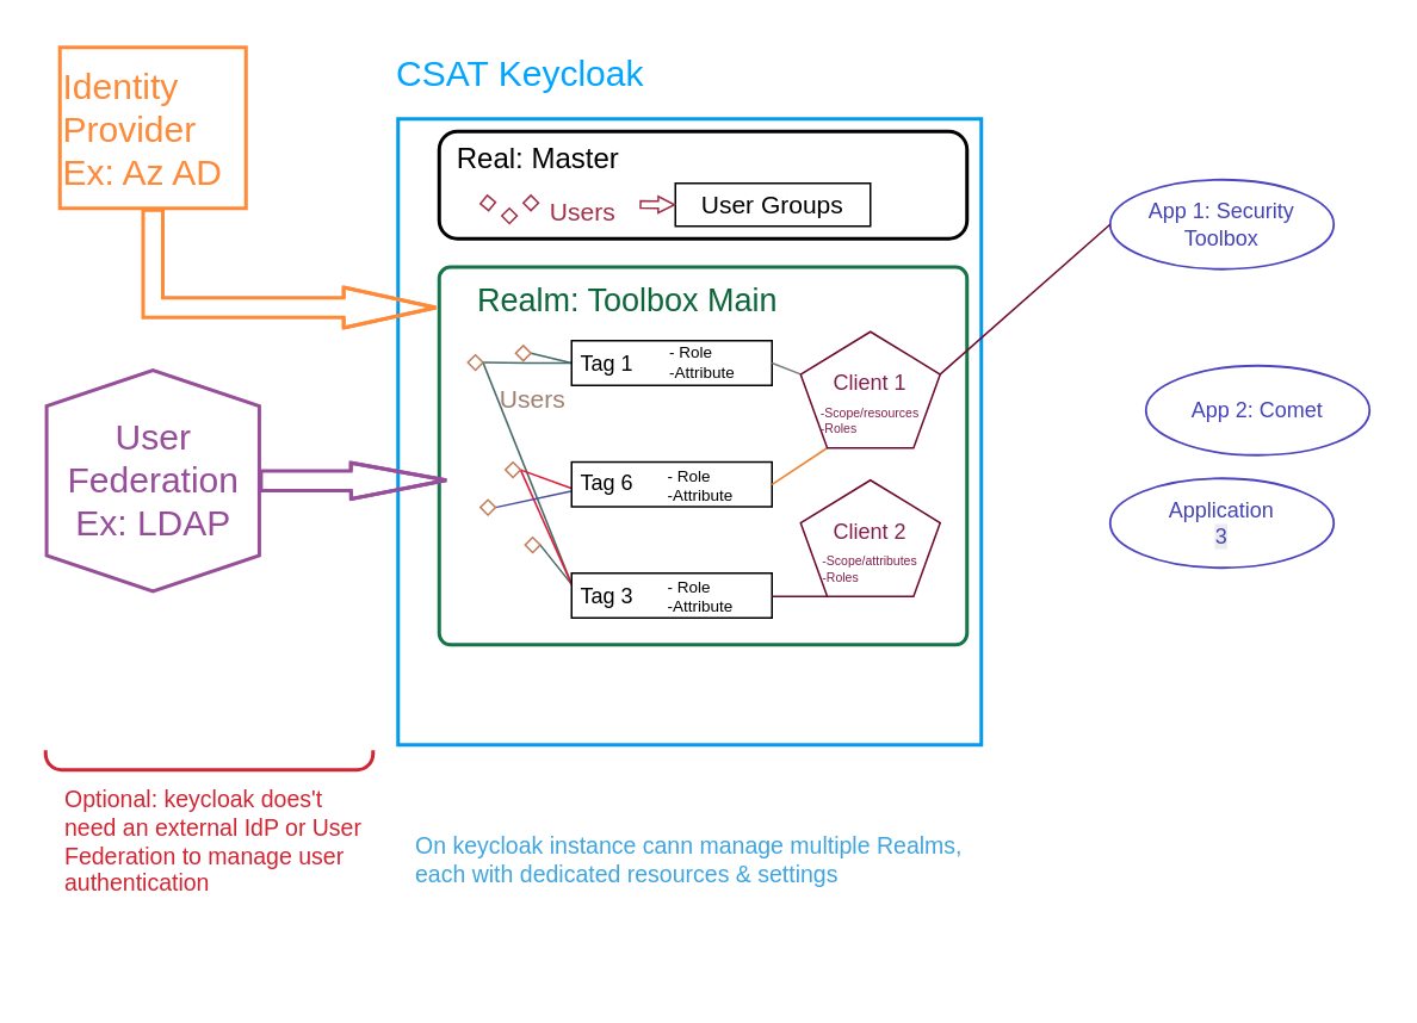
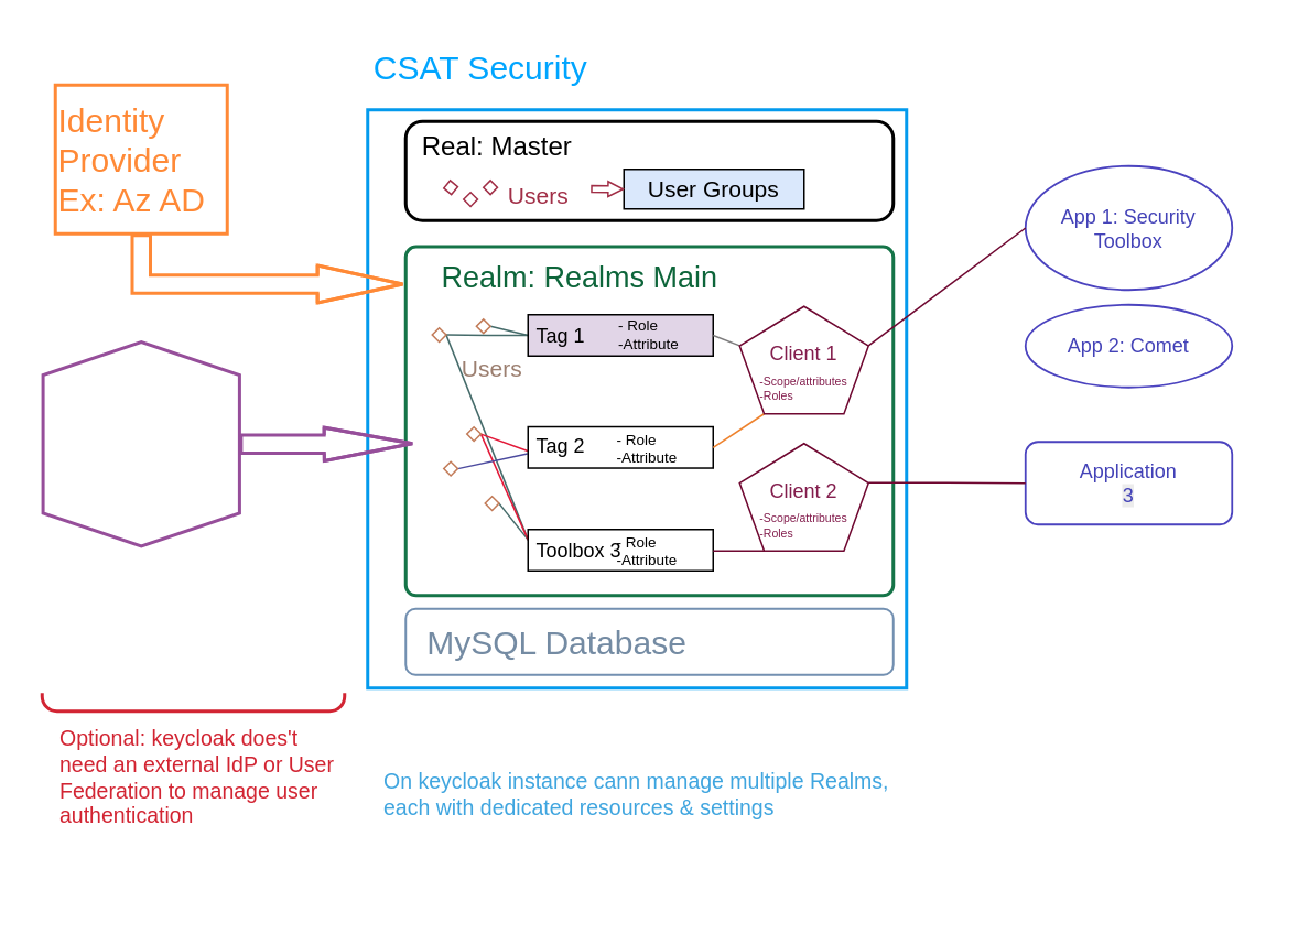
  <mxCell id="0" />
  <mxCell id="1" parent="0" />
  <mxCell id="2" value="" style="rounded=0;whiteSpace=wrap;html=1;strokeColor=none;" parent="1" vertex="1"><mxGeometry x="20" y="20" width="750" height="530" as="geometry" /></mxCell>
- <mxCell id="3" value="App 1: Security Toolbox" style="ellipse;whiteSpace=wrap;html=1;flipV=0;flipH=1;fontColor=light-dark(#4342b7, #ededed);strokeColor=light-dark(#4b43bf, #ededed);strokeWidth=1.2;" parent="1" vertex="1"><mxGeometry x="620" y="100" width="125" height="50" as="geometry" /></mxCell>
- <mxCell id="4" value="App 2: Comet" style="ellipse;whiteSpace=wrap;html=1;flipV=0;flipH=1;fontColor=light-dark(#4342b7, #ededed);strokeColor=light-dark(#4b43bf, #ededed);strokeWidth=1.2;" parent="1" vertex="1"><mxGeometry x="640" y="204" width="125" height="50" as="geometry" /></mxCell>
- <mxCell id="5" value="&lt;span style=&quot;color: rgb(67, 66, 183); font-family: Helvetica; font-size: 12px; font-style: normal; font-variant-ligatures: normal; font-variant-caps: normal; font-weight: 400; letter-spacing: normal; orphans: 2; text-align: center; text-indent: 0px; text-transform: none; widows: 2; word-spacing: 0px; -webkit-text-stroke-width: 0px; white-space: normal; text-decoration-thickness: initial; text-decoration-style: initial; text-decoration-color: initial; float: none; display: inline !important;&quot;&gt;Application&lt;/span&gt;&lt;div&gt;&lt;span style=&quot;color: rgb(67, 66, 183); font-family: Helvetica; font-size: 12px; font-style: normal; font-variant-ligatures: normal; font-variant-caps: normal; font-weight: 400; letter-spacing: normal; orphans: 2; text-align: center; text-indent: 0px; text-transform: none; widows: 2; word-spacing: 0px; -webkit-text-stroke-width: 0px; white-space: normal; background-color: rgb(236, 236, 236); text-decoration-thickness: initial; text-decoration-style: initial; text-decoration-color: initial; float: none; display: inline !important;&quot;&gt;3&lt;/span&gt;&lt;/div&gt;" style="ellipse;whiteSpace=wrap;html=1;flipV=0;flipH=1;fontColor=light-dark(#4342b7, #ededed);strokeColor=light-dark(#4b43bf, #ededed);strokeWidth=1.2;" parent="1" vertex="1"><mxGeometry x="620" y="267" width="125" height="50" as="geometry" /></mxCell>
- <mxCell id="6" value="&lt;font style=&quot;font-size: 20px; color: light-dark(rgb(255, 137, 54), rgb(237, 237, 237));&quot;&gt;Identity&lt;br&gt;Provider&lt;br&gt;Ex: Az AD&lt;/font&gt;" style="rounded=0;whiteSpace=wrap;html=1;align=left;strokeColor=light-dark(#ff8936, #ededed);strokeWidth=2;" parent="1" vertex="1"><mxGeometry x="33" y="26" width="104" height="90" as="geometry" /></mxCell>
+ <mxCell id="3" value="App 1: Security Toolbox" style="ellipse;whiteSpace=wrap;html=1;flipV=0;flipH=1;fontColor=light-dark(#4342b7, #ededed);strokeColor=light-dark(#4b43bf, #ededed);strokeWidth=1.2;" parent="1" vertex="1"><mxGeometry x="620" y="100" width="125" height="75" as="geometry" /></mxCell>
+ <mxCell id="4" value="App 2: Comet" style="ellipse;whiteSpace=wrap;html=1;flipV=0;flipH=1;fontColor=light-dark(#4342b7, #ededed);strokeColor=light-dark(#4b43bf, #ededed);strokeWidth=1.2;" parent="1" vertex="1"><mxGeometry x="620" y="184" width="125" height="50" as="geometry" /></mxCell>
+ <mxCell id="5" value="&lt;span style=&quot;color: rgb(67, 66, 183); font-family: Helvetica; font-size: 12px; font-style: normal; font-variant-ligatures: normal; font-variant-caps: normal; font-weight: 400; letter-spacing: normal; orphans: 2; text-align: center; text-indent: 0px; text-transform: none; widows: 2; word-spacing: 0px; -webkit-text-stroke-width: 0px; white-space: normal; text-decoration-thickness: initial; text-decoration-style: initial; text-decoration-color: initial; float: none; display: inline !important;&quot;&gt;Application&lt;/span&gt;&lt;div&gt;&lt;span style=&quot;color: rgb(67, 66, 183); font-family: Helvetica; font-size: 12px; font-style: normal; font-variant-ligatures: normal; font-variant-caps: normal; font-weight: 400; letter-spacing: normal; orphans: 2; text-align: center; text-indent: 0px; text-transform: none; widows: 2; word-spacing: 0px; -webkit-text-stroke-width: 0px; white-space: normal; background-color: rgb(236, 236, 236); text-decoration-thickness: initial; text-decoration-style: initial; text-decoration-color: initial; float: none; display: inline !important;&quot;&gt;3&lt;/span&gt;&lt;/div&gt;" style="whiteSpace=wrap;html=1;flipV=0;flipH=1;fontColor=light-dark(#4342b7, #ededed);strokeColor=light-dark(#4b43bf, #ededed);strokeWidth=1.2;rounded=1;" parent="1" vertex="1"><mxGeometry x="620" y="267" width="125" height="50" as="geometry" /></mxCell>
+ <mxCell id="6" value="&lt;font style=&quot;font-size: 20px; color: light-dark(rgb(255, 137, 54), rgb(237, 237, 237));&quot;&gt;Identity&lt;br&gt;Provider&lt;br&gt;Ex: Az AD&lt;/font&gt;" style="rounded=0;whiteSpace=wrap;html=1;align=left;strokeColor=light-dark(#ff8936, #ededed);strokeWidth=2;" parent="1" vertex="1"><mxGeometry x="33" y="51" width="104" height="90" as="geometry" /></mxCell>
  <mxCell id="7" value="" style="shape=hexagon;perimeter=hexagonPerimeter2;whiteSpace=wrap;html=1;fixedSize=1;rotation=90;strokeColor=light-dark(#964e9a, #ededed);strokeWidth=2;" parent="1" vertex="1"><mxGeometry x="23.155" y="208.91" width="123.69" height="118.88" as="geometry" /></mxCell>
  <mxCell id="8" value="" style="rounded=0;whiteSpace=wrap;html=1;strokeColor=light-dark(#039aed, #ededed);strokeWidth=2;" parent="1" vertex="1"><mxGeometry x="222" y="66" width="326" height="350" as="geometry" /></mxCell>
  <mxCell id="9" value="" style="rounded=1;whiteSpace=wrap;html=1;arcSize=17;strokeWidth=2;" parent="1" vertex="1"><mxGeometry x="245" y="73" width="295" height="60" as="geometry" /></mxCell>
+ <mxCell id="10" value="&lt;font color=&quot;#748ba3&quot;&gt;&lt;span style=&quot;font-size: 20px;&quot;&gt;&amp;nbsp; MySQL Database&lt;/span&gt;&lt;/font&gt;" style="rounded=1;whiteSpace=wrap;html=1;strokeColor=light-dark(#7390b1, #ededed);align=left;strokeWidth=1.3;" parent="1" vertex="1"><mxGeometry x="245" y="368" width="295" height="40" as="geometry" /></mxCell>
  <mxCell id="11" value="" style="rounded=1;whiteSpace=wrap;html=1;arcSize=3;strokeColor=light-dark(#157448, #ededed);strokeWidth=2;" parent="1" vertex="1"><mxGeometry x="245" y="148.91" width="295" height="211.09" as="geometry" /></mxCell>
  <mxCell id="12" style="rounded=0;orthogonalLoop=1;jettySize=auto;html=1;entryX=1;entryY=0;entryDx=0;entryDy=0;endArrow=none;startFill=0;exitX=0;exitY=0.5;exitDx=0;exitDy=0;strokeColor=light-dark(#456b6a, #ededed);" parent="1" source="14" target="30" edge="1"><mxGeometry relative="1" as="geometry" /></mxCell>
  <mxCell id="13" style="edgeStyle=orthogonalEdgeStyle;rounded=0;orthogonalLoop=1;jettySize=auto;html=1;entryX=1;entryY=0;entryDx=0;entryDy=0;endArrow=none;startFill=0;strokeColor=light-dark(#456b6a, #ededed);" parent="1" source="14" target="31" edge="1"><mxGeometry relative="1" as="geometry" /></mxCell>
- <mxCell id="14" value="&amp;nbsp;Tag 1" style="rounded=0;whiteSpace=wrap;html=1;align=left;" parent="1" vertex="1"><mxGeometry x="319" y="190" width="112" height="25" as="geometry" /></mxCell>
+ <mxCell id="14" value="&amp;nbsp;Tag 1" style="rounded=0;whiteSpace=wrap;html=1;align=left;fillColor=#e1d5e7;" parent="1" vertex="1"><mxGeometry x="319" y="190" width="112" height="25" as="geometry" /></mxCell>
  <mxCell id="15" style="rounded=0;orthogonalLoop=1;jettySize=auto;html=1;entryX=1;entryY=0;entryDx=0;entryDy=0;endArrow=none;startFill=0;exitX=0;exitY=0.25;exitDx=0;exitDy=0;strokeColor=light-dark(#456b6a, #ededed);" parent="1" source="18" target="33" edge="1"><mxGeometry relative="1" as="geometry" /></mxCell>
  <mxCell id="16" style="rounded=0;orthogonalLoop=1;jettySize=auto;html=1;entryX=1;entryY=0;entryDx=0;entryDy=0;endArrow=none;startFill=0;exitX=0;exitY=0.25;exitDx=0;exitDy=0;strokeColor=light-dark(#456b6a, #ededed);" parent="1" source="18" target="31" edge="1"><mxGeometry relative="1" as="geometry" /></mxCell>
  <mxCell id="17" style="rounded=0;orthogonalLoop=1;jettySize=auto;html=1;entryX=1;entryY=0;entryDx=0;entryDy=0;endArrow=none;startFill=0;exitX=0;exitY=0.25;exitDx=0;exitDy=0;strokeColor=light-dark(#e21838, #ededed);" parent="1" source="18" target="34" edge="1"><mxGeometry relative="1" as="geometry" /></mxCell>
- <mxCell id="18" value="&lt;span style=&quot;&quot;&gt;&amp;nbsp;Tag 3&lt;/span&gt;" style="rounded=0;whiteSpace=wrap;html=1;align=left;" parent="1" vertex="1"><mxGeometry x="319" y="320" width="112" height="25" as="geometry" /></mxCell>
+ <mxCell id="18" value="&lt;span style=&quot;&quot;&gt;&amp;nbsp;Toolbox 3&lt;/span&gt;" style="rounded=0;whiteSpace=wrap;html=1;align=left;" parent="1" vertex="1"><mxGeometry x="319" y="320" width="112" height="25" as="geometry" /></mxCell>
  <mxCell id="19" style="rounded=0;orthogonalLoop=1;jettySize=auto;html=1;entryX=1;entryY=0;entryDx=0;entryDy=0;endArrow=none;startFill=0;exitX=-0.002;exitY=0.584;exitDx=0;exitDy=0;exitPerimeter=0;strokeColor=light-dark(#e21838, #ededed);" parent="1" source="21" target="34" edge="1"><mxGeometry relative="1" as="geometry" /></mxCell>
  <mxCell id="20" style="rounded=0;orthogonalLoop=1;jettySize=auto;html=1;entryX=1;entryY=0;entryDx=0;entryDy=0;endArrow=none;startFill=0;exitX=-0.003;exitY=0.65;exitDx=0;exitDy=0;exitPerimeter=0;strokeColor=light-dark(#4b4a9e, #ededed);" parent="1" source="21" target="32" edge="1"><mxGeometry relative="1" as="geometry" /></mxCell>
- <mxCell id="21" value="&lt;span style=&quot;&quot;&gt;&amp;nbsp;Tag 6&lt;/span&gt;" style="rounded=0;whiteSpace=wrap;html=1;align=left;" parent="1" vertex="1"><mxGeometry x="319" y="257.85" width="112" height="25" as="geometry" /></mxCell>
- <mxCell id="22" value="&lt;font style=&quot;font-size: 14px;&quot;&gt;User Groups&lt;/font&gt;" style="rounded=0;whiteSpace=wrap;html=1;" parent="1" vertex="1"><mxGeometry x="377" y="102" width="109" height="24" as="geometry" /></mxCell>
+ <mxCell id="21" value="&lt;span style=&quot;&quot;&gt;&amp;nbsp;Tag 2&lt;/span&gt;" style="rounded=0;whiteSpace=wrap;html=1;align=left;" parent="1" vertex="1"><mxGeometry x="319" y="257.85" width="112" height="25" as="geometry" /></mxCell>
+ <mxCell id="22" value="&lt;font style=&quot;font-size: 14px;&quot;&gt;User Groups&lt;/font&gt;" style="rounded=0;whiteSpace=wrap;html=1;fillColor=#dae8fc;" parent="1" vertex="1"><mxGeometry x="377" y="102" width="109" height="24" as="geometry" /></mxCell>
  <mxCell id="23" style="rounded=0;orthogonalLoop=1;jettySize=auto;html=1;entryX=0;entryY=0.5;entryDx=0;entryDy=0;exitX=1;exitY=0.365;exitDx=0;exitDy=0;exitPerimeter=0;endArrow=none;startFill=0;strokeColor=light-dark(#6f0831, #ededed);" parent="1" source="26" target="3" edge="1"><mxGeometry relative="1" as="geometry" /></mxCell>
  <mxCell id="24" style="rounded=0;orthogonalLoop=1;jettySize=auto;html=1;entryX=1;entryY=0.5;entryDx=0;entryDy=0;exitX=0.19;exitY=1;exitDx=0;exitDy=0;exitPerimeter=0;endArrow=none;startFill=0;strokeColor=light-dark(#ee822d, #ededed);" parent="1" source="26" target="21" edge="1"><mxGeometry relative="1" as="geometry" /></mxCell>
  <mxCell id="25" style="rounded=0;orthogonalLoop=1;jettySize=auto;html=1;entryX=1;entryY=0.5;entryDx=0;entryDy=0;exitX=0;exitY=0.365;exitDx=0;exitDy=0;exitPerimeter=0;endArrow=none;startFill=0;strokeColor=light-dark(#7d7c7d, #ededed);" parent="1" source="26" target="14" edge="1"><mxGeometry relative="1" as="geometry" /></mxCell>
- <mxCell id="26" value="&lt;div&gt;&lt;font style=&quot;color: light-dark(rgb(131, 30, 77), rgb(237, 237, 237));&quot;&gt;&lt;br&gt;&lt;/font&gt;&lt;/div&gt;&lt;font style=&quot;color: light-dark(rgb(131, 30, 77), rgb(237, 237, 237));&quot;&gt;Client 1&lt;br&gt;&lt;/font&gt;&lt;div style=&quot;text-align: left;&quot;&gt;&lt;span style=&quot;background-color: transparent;&quot;&gt;&lt;font style=&quot;font-size: 7px; color: light-dark(rgb(131, 30, 77), rgb(237, 237, 237));&quot;&gt;-Scope/resources&lt;/font&gt;&lt;/span&gt;&lt;/div&gt;&lt;font style=&quot;font-size: 7px; color: light-dark(rgb(131, 30, 77), rgb(237, 237, 237));&quot;&gt;&lt;div style=&quot;text-align: left;&quot;&gt;&lt;span style=&quot;background-color: transparent;&quot;&gt;-Roles&lt;/span&gt;&lt;/div&gt;&lt;/font&gt;" style="whiteSpace=wrap;html=1;shape=mxgraph.basic.pentagon;strokeColor=light-dark(#6f0831, #ededed);" parent="1" vertex="1"><mxGeometry x="447" y="185" width="78" height="65" as="geometry" /></mxCell>
+ <mxCell id="26" value="&lt;div&gt;&lt;font style=&quot;color: light-dark(rgb(131, 30, 77), rgb(237, 237, 237));&quot;&gt;&lt;br&gt;&lt;/font&gt;&lt;/div&gt;&lt;font style=&quot;color: light-dark(rgb(131, 30, 77), rgb(237, 237, 237));&quot;&gt;Client 1&lt;br&gt;&lt;/font&gt;&lt;div style=&quot;text-align: left;&quot;&gt;&lt;span style=&quot;background-color: transparent;&quot;&gt;&lt;font style=&quot;font-size: 7px; color: light-dark(rgb(131, 30, 77), rgb(237, 237, 237));&quot;&gt;-Scope/attributes&lt;/font&gt;&lt;/span&gt;&lt;/div&gt;&lt;font style=&quot;font-size: 7px; color: light-dark(rgb(131, 30, 77), rgb(237, 237, 237));&quot;&gt;&lt;div style=&quot;text-align: left;&quot;&gt;&lt;span style=&quot;background-color: transparent;&quot;&gt;-Roles&lt;/span&gt;&lt;/div&gt;&lt;/font&gt;" style="whiteSpace=wrap;html=1;shape=mxgraph.basic.pentagon;strokeColor=light-dark(#6f0831, #ededed);" parent="1" vertex="1"><mxGeometry x="447" y="185" width="78" height="65" as="geometry" /></mxCell>
+ <mxCell id="27" style="edgeStyle=orthogonalEdgeStyle;rounded=0;orthogonalLoop=1;jettySize=auto;html=1;exitX=1;exitY=0.365;exitDx=0;exitDy=0;exitPerimeter=0;endArrow=none;startFill=0;strokeColor=light-dark(#6f0831, #ededed);" parent="1" source="29" target="5" edge="1"><mxGeometry relative="1" as="geometry" /></mxCell>
  <mxCell id="28" style="edgeStyle=orthogonalEdgeStyle;rounded=0;orthogonalLoop=1;jettySize=auto;html=1;entryX=1;entryY=0.5;entryDx=0;entryDy=0;exitX=0.19;exitY=1;exitDx=0;exitDy=0;exitPerimeter=0;endArrow=none;startFill=0;strokeColor=light-dark(#6f0831, #ededed);" parent="1" source="29" target="18" edge="1"><mxGeometry relative="1" as="geometry" /></mxCell>
  <mxCell id="29" value="&lt;font style=&quot;color: light-dark(rgb(131, 30, 77), rgb(237, 237, 237));&quot;&gt;&lt;br class=&quot;Apple-interchange-newline&quot;&gt;Client 2&lt;br&gt;&lt;/font&gt;&lt;div style=&quot;text-align: left;&quot;&gt;&lt;span style=&quot;background-color: transparent;&quot;&gt;&lt;font style=&quot;font-size: 7px; color: light-dark(rgb(131, 30, 77), rgb(237, 237, 237));&quot;&gt;-Scope/attributes&lt;/font&gt;&lt;/span&gt;&lt;/div&gt;&lt;font style=&quot;font-size: 7px; color: light-dark(rgb(131, 30, 77), rgb(237, 237, 237));&quot;&gt;&lt;div style=&quot;text-align: left;&quot;&gt;&lt;span style=&quot;background-color: transparent;&quot;&gt;-Roles&lt;/span&gt;&lt;/div&gt;&lt;/font&gt;" style="whiteSpace=wrap;html=1;shape=mxgraph.basic.pentagon;strokeColor=light-dark(#6f0831, #ededed);" parent="1" vertex="1"><mxGeometry x="447" y="268" width="78" height="65" as="geometry" /></mxCell>
  <mxCell id="30" value="" style="whiteSpace=wrap;html=1;aspect=fixed;rotation=45;strokeColor=light-dark(#c27b58, #ededed);" parent="1" vertex="1"><mxGeometry x="289" y="194" width="6" height="6" as="geometry" /></mxCell>
  <mxCell id="31" value="" style="whiteSpace=wrap;html=1;aspect=fixed;rotation=45;strokeColor=light-dark(#c27b58, #ededed);" parent="1" vertex="1"><mxGeometry x="262.243" y="199.243" width="6" height="6" as="geometry" /></mxCell>
  <mxCell id="32" value="" style="whiteSpace=wrap;html=1;aspect=fixed;rotation=45;strokeColor=light-dark(#c27b58, #ededed);" parent="1" vertex="1"><mxGeometry x="269.243" y="280.243" width="6" height="6" as="geometry" /></mxCell>
  <mxCell id="33" value="" style="whiteSpace=wrap;html=1;aspect=fixed;rotation=45;strokeColor=light-dark(#c27b58, #ededed);" parent="1" vertex="1"><mxGeometry x="294.243" y="301.243" width="6" height="6" as="geometry" /></mxCell>
  <mxCell id="34" value="" style="whiteSpace=wrap;html=1;aspect=fixed;rotation=45;strokeColor=light-dark(#c27b58, #ededed);" parent="1" vertex="1"><mxGeometry x="283.243" y="259.243" width="6" height="6" as="geometry" /></mxCell>
  <mxCell id="35" style="edgeStyle=orthogonalEdgeStyle;rounded=0;orthogonalLoop=1;jettySize=auto;html=1;entryX=-0.003;entryY=0.107;entryDx=0;entryDy=0;entryPerimeter=0;exitX=0.5;exitY=1;exitDx=0;exitDy=0;shape=flexArrow;endArrow=block;strokeColor=light-dark(#ff8936, #ededed);strokeWidth=2;endWidth=9.6;endSize=16.504;" parent="1" source="6" target="11" edge="1"><mxGeometry relative="1" as="geometry" /></mxCell>
  <mxCell id="36" style="edgeStyle=orthogonalEdgeStyle;rounded=0;orthogonalLoop=1;jettySize=auto;html=1;shape=flexArrow;strokeColor=light-dark(#964e9a, #ededed);strokeWidth=2;endWidth=7.2;endSize=17.112;" parent="1" source="7" edge="1"><mxGeometry relative="1" as="geometry"><mxPoint x="250" y="268" as="targetPoint" /></mxGeometry></mxCell>
  <mxCell id="37" value="- Role&lt;br&gt;-Attribute" style="text;html=1;align=left;verticalAlign=middle;resizable=0;points=[];autosize=1;strokeColor=none;fillColor=none;fontSize=9;" parent="1" vertex="1"><mxGeometry x="372" y="182" width="60" height="40" as="geometry" /></mxCell>
  <mxCell id="38" value="- Role&lt;br&gt;-Attribute" style="text;html=1;align=left;verticalAlign=middle;resizable=0;points=[];autosize=1;strokeColor=none;fillColor=none;fontSize=9;" parent="1" vertex="1"><mxGeometry x="371" y="313.24" width="60" height="40" as="geometry" /></mxCell>
  <mxCell id="39" value="- Role&lt;br&gt;-Attribute" style="text;html=1;align=left;verticalAlign=middle;resizable=0;points=[];autosize=1;strokeColor=none;fillColor=none;fontSize=9;" parent="1" vertex="1"><mxGeometry x="371" y="251.35" width="60" height="40" as="geometry" /></mxCell>
- <mxCell id="40" value="&lt;font style=&quot;font-size: 18px; color: light-dark(rgb(13, 101, 58), rgb(237, 237, 237));&quot;&gt;Realm: Toolbox Main&lt;/font&gt;" style="text;html=1;align=center;verticalAlign=middle;resizable=0;points=[];autosize=1;strokeColor=none;fillColor=none;" parent="1" vertex="1"><mxGeometry x="255" y="148" width="190" height="40" as="geometry" /></mxCell>
- <mxCell id="41" value="&lt;font style=&quot;color: light-dark(rgb(0, 165, 255), rgb(237, 237, 237)); font-size: 20px;&quot;&gt;CSAT Keycloak&lt;/font&gt;" style="text;html=1;align=center;verticalAlign=middle;resizable=0;points=[];autosize=1;strokeColor=none;fillColor=none;" parent="1" vertex="1"><mxGeometry x="210" y="20" width="160" height="40" as="geometry" /></mxCell>
+ <mxCell id="40" value="&lt;font style=&quot;font-size: 18px; color: light-dark(rgb(13, 101, 58), rgb(237, 237, 237));&quot;&gt;Realm: Realms Main&lt;/font&gt;" style="text;html=1;align=center;verticalAlign=middle;resizable=0;points=[];autosize=1;strokeColor=none;fillColor=none;" parent="1" vertex="1"><mxGeometry x="255" y="148" width="190" height="40" as="geometry" /></mxCell>
+ <mxCell id="41" value="&lt;font style=&quot;color: light-dark(rgb(0, 165, 255), rgb(237, 237, 237)); font-size: 20px;&quot;&gt;CSAT Security&lt;/font&gt;" style="text;html=1;align=center;verticalAlign=middle;resizable=0;points=[];autosize=1;strokeColor=none;fillColor=none;" parent="1" vertex="1"><mxGeometry x="210" y="20" width="160" height="40" as="geometry" /></mxCell>
  <mxCell id="42" value="&lt;font style=&quot;font-size: 16px;&quot;&gt;Real: Master&lt;/font&gt;" style="text;html=1;align=center;verticalAlign=middle;resizable=0;points=[];autosize=1;strokeColor=none;fillColor=none;" parent="1" vertex="1"><mxGeometry x="245" y="73" width="110" height="30" as="geometry" /></mxCell>
  <mxCell id="43" value="&lt;font style=&quot;font-size: 14px; color: light-dark(rgb(156, 127, 112), rgb(237, 237, 237));&quot;&gt;Users&lt;/font&gt;" style="text;html=1;align=center;verticalAlign=middle;resizable=0;points=[];autosize=1;strokeColor=none;fillColor=none;" parent="1" vertex="1"><mxGeometry x="267.24" y="208.24" width="60" height="30" as="geometry" /></mxCell>
  <mxCell id="44" value="&lt;font style=&quot;font-size: 14px; color: light-dark(rgb(161, 47, 71), rgb(237, 237, 237));&quot;&gt;Users&lt;/font&gt;" style="text;html=1;align=center;verticalAlign=middle;resizable=0;points=[];autosize=1;strokeColor=none;fillColor=none;" parent="1" vertex="1"><mxGeometry x="295" y="103" width="60" height="30" as="geometry" /></mxCell>
  <mxCell id="45" value="" style="shape=flexArrow;endArrow=classic;html=1;rounded=0;fontSize=9;width=4;endWidth=4.138;endSize=2.693;fontColor=light-dark(#631023, #ededed);strokeColor=light-dark(#a12e46, #ededed);" parent="1" edge="1"><mxGeometry width="50" height="50" relative="1" as="geometry"><mxPoint x="357" y="113.83" as="sourcePoint" /><mxPoint x="377" y="114" as="targetPoint" /></mxGeometry></mxCell>
  <mxCell id="46" value="" style="whiteSpace=wrap;html=1;aspect=fixed;rotation=45;strokeColor=light-dark(#a12f47, #ededed);" parent="1" vertex="1"><mxGeometry x="293.243" y="110.003" width="6" height="6" as="geometry" /></mxCell>
  <mxCell id="47" value="" style="whiteSpace=wrap;html=1;aspect=fixed;rotation=45;strokeColor=light-dark(#a12f47, #ededed);" parent="1" vertex="1"><mxGeometry x="281.243" y="117.243" width="6" height="6" as="geometry" /></mxCell>
  <mxCell id="48" value="" style="whiteSpace=wrap;html=1;aspect=fixed;rotation=40;strokeColor=light-dark(#a12f47, #ededed);" parent="1" vertex="1"><mxGeometry x="269.243" y="110.003" width="6" height="6" as="geometry" /></mxCell>
- <mxCell id="49" value="&lt;font style=&quot;font-size: 20px; color: light-dark(rgb(151, 78, 154), rgb(237, 237, 237));&quot;&gt;&lt;span style=&quot;text-wrap-mode: wrap;&quot;&gt;User&lt;/span&gt;&lt;br style=&quot;text-wrap-mode: wrap;&quot;&gt;&lt;span style=&quot;text-wrap-mode: wrap;&quot;&gt;Federation&lt;/span&gt;&lt;br style=&quot;text-wrap-mode: wrap;&quot;&gt;&lt;span style=&quot;text-wrap-mode: wrap;&quot;&gt;Ex: LDAP&lt;/span&gt;&lt;/font&gt;" style="text;html=1;align=center;verticalAlign=middle;resizable=0;points=[];autosize=1;strokeColor=none;fillColor=none;" parent="1" vertex="1"><mxGeometry x="25" y="222.24" width="120" height="90" as="geometry" /></mxCell>
  <mxCell id="50" value="&lt;font style=&quot;font-size: 13px; color: light-dark(rgb(63, 165, 223), rgb(237, 237, 237));&quot;&gt;On keycloak instance cann manage multiple Realms,&lt;br&gt;each with dedicated resources &amp;amp; settings&lt;/font&gt;" style="text;html=1;align=left;verticalAlign=middle;resizable=0;points=[];autosize=1;strokeColor=none;fillColor=none;" parent="1" vertex="1"><mxGeometry x="230" y="460" width="330" height="40" as="geometry" /></mxCell>
  <mxCell id="51" value="&lt;font style=&quot;font-size: 13px; color: light-dark(rgb(210, 36, 50), rgb(237, 237, 237));&quot;&gt;Optional: keycloak does't&lt;br&gt;need an external IdP or User&lt;br&gt;Federation to manage user&lt;br&gt;authentication&lt;/font&gt;" style="text;html=1;align=left;verticalAlign=middle;resizable=0;points=[];autosize=1;strokeColor=none;fillColor=none;" parent="1" vertex="1"><mxGeometry x="34" y="430" width="190" height="80" as="geometry" /></mxCell>
  <mxCell id="52" value="" style="group" parent="1" connectable="0" vertex="1"><mxGeometry x="22.85" y="359" width="187.15" height="71" as="geometry" /></mxCell>
  <mxCell id="53" value="" style="rounded=1;whiteSpace=wrap;html=1;strokeColor=light-dark(#d22433, #ededed);strokeWidth=2;" parent="52" vertex="1"><mxGeometry x="2.15" y="11" width="183" height="60" as="geometry" /></mxCell>
  <mxCell id="54" value="" style="rounded=0;whiteSpace=wrap;html=1;strokeColor=none;" parent="52" vertex="1"><mxGeometry width="187.15" height="60" as="geometry" /></mxCell>
